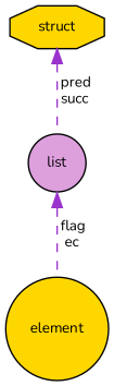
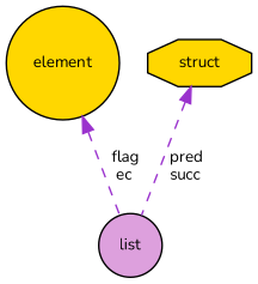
  digraph {
    fontname=Nunito
    node [color=black fillcolor=gold fontname=Nunito fontsize=10 shape=circle style=filled]
    edge [color=darkorchid3 dir=back fontname=Nunito fontsize=10 labelfontname=Helvetica labelfontsize=10 style=dashed]
    n1 [fillcolor=plum fontcolor=black height=0.2 label=list width=0.4]
    n2 [height=0.2 label=element width=0.4]
    n3 [height=0.2 label=struct shape=octagon width=0.4]
-   n1 -> n2 [label=" flag\nec"]
+   n2 -> n1 [label=" flag\nec"]
    n3 -> n1 [label=" pred\nsucc"]
  }
